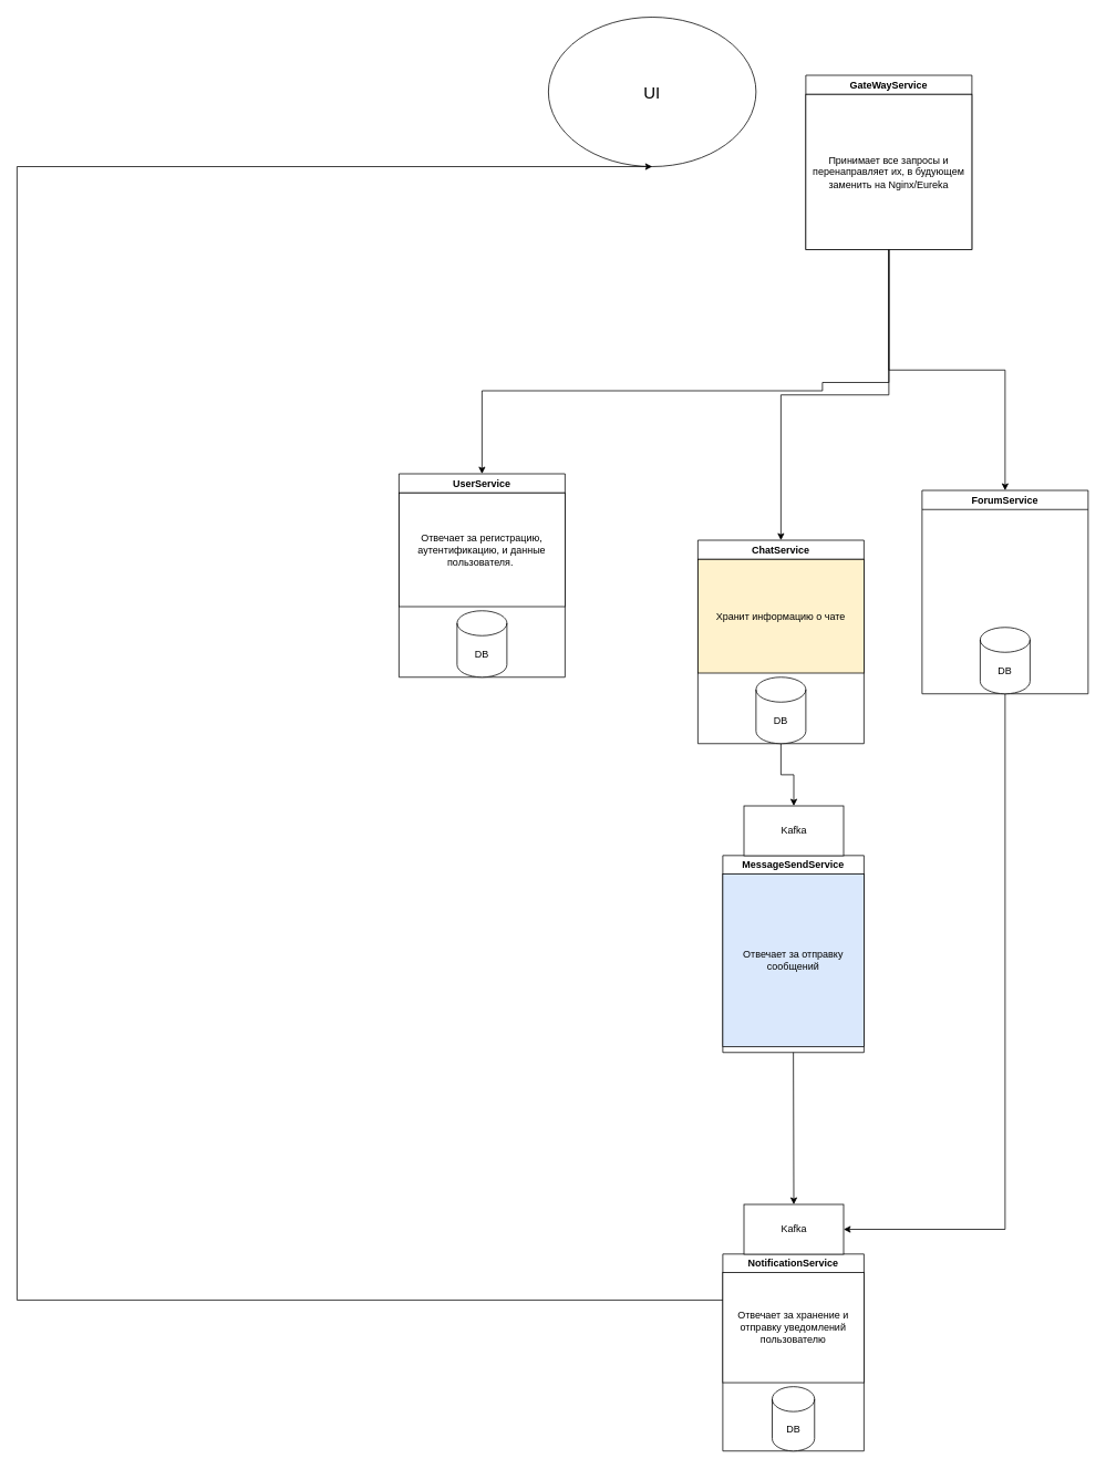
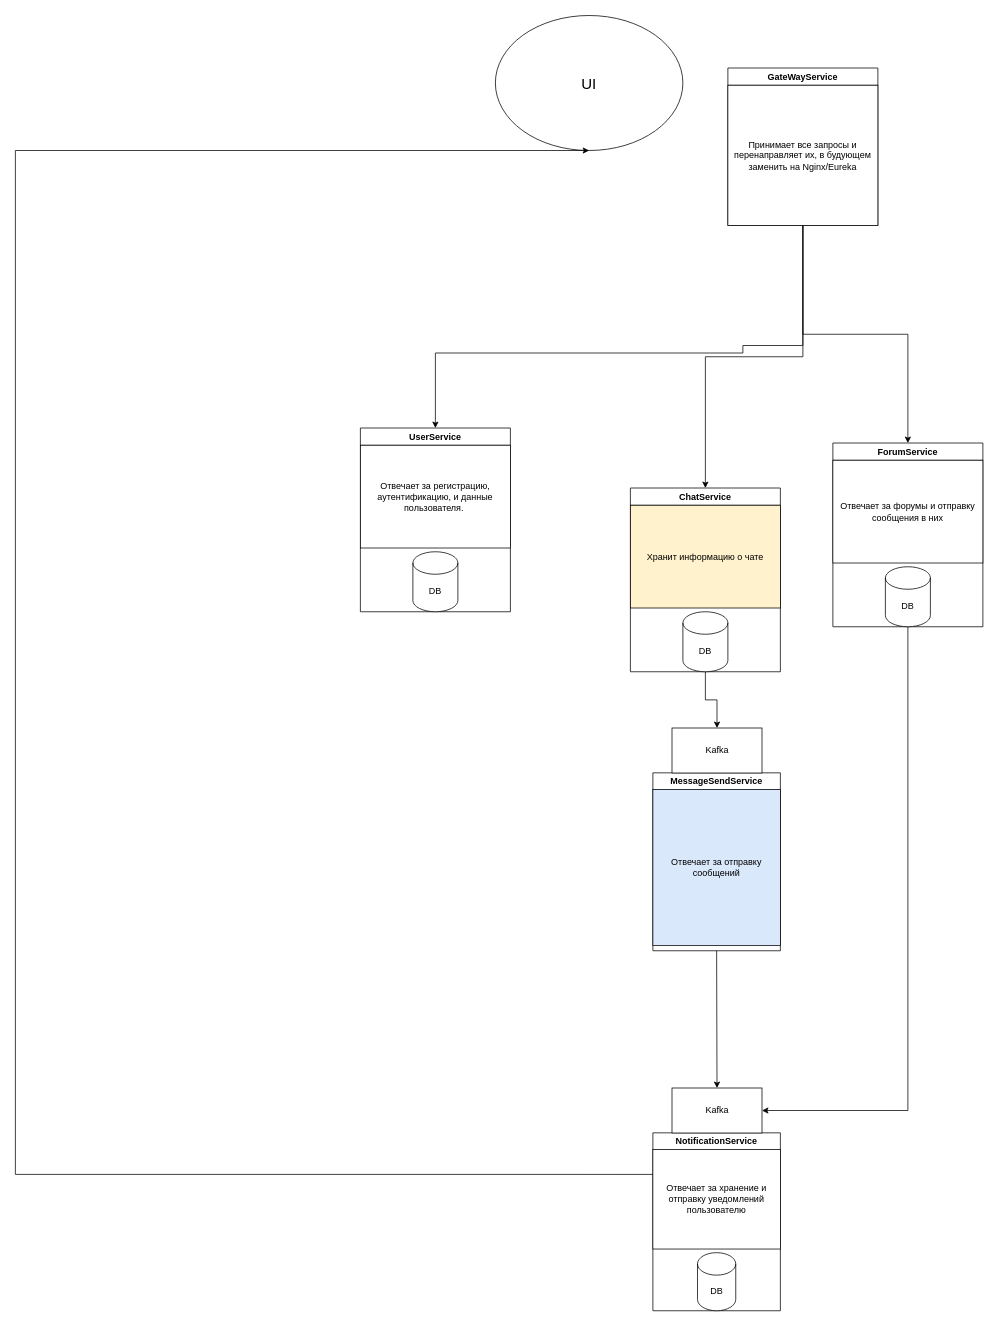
  <mxCell id="0" />
  <mxCell id="1" parent="0" />
  <mxCell id="2" value="" style="group" vertex="1" connectable="0" parent="1"><mxGeometry x="870" y="1450" width="170" height="297" as="geometry" /></mxCell>
  <mxCell id="3" value="NotificationService" style="swimlane;whiteSpace=wrap;html=1;container=0;" vertex="1" parent="2"><mxGeometry y="59.778" width="170" height="237.222" as="geometry"><mxRectangle y="60" width="130" height="30" as="alternateBounds" /></mxGeometry></mxCell>
  <mxCell id="4" value="&lt;div&gt;Отвечает за хранение и отправку уведомлений пользователю&lt;/div&gt;" style="whiteSpace=wrap;html=1;container=0;" vertex="1" parent="2"><mxGeometry y="82.048" width="170" height="132.651" as="geometry"><mxRectangle y="20" width="510" height="30" as="alternateBounds" /></mxGeometry></mxCell>
  <mxCell id="5" value="DB" style="shape=cylinder3;whiteSpace=wrap;html=1;boundedLbl=1;backgroundOutline=1;size=15;container=0;" vertex="1" parent="2"><mxGeometry x="59.5" y="219.54" width="51.0" height="77.46" as="geometry"><mxRectangle x="70" y="165" width="90" height="30" as="alternateBounds" /></mxGeometry></mxCell>
  <mxCell id="6" value="Kafka" style="rounded=0;whiteSpace=wrap;html=1;container=0;" vertex="1" parent="2"><mxGeometry x="25.5" width="120" height="60" as="geometry" /></mxCell>
  <mxCell id="7" style="edgeStyle=orthogonalEdgeStyle;rounded=0;orthogonalLoop=1;jettySize=auto;html=1;exitX=0.5;exitY=1;exitDx=0;exitDy=0;exitPerimeter=0;entryX=1;entryY=0.5;entryDx=0;entryDy=0;" edge="1" parent="1" source="11" target="6"><mxGeometry relative="1" as="geometry" /></mxCell>
  <mxCell id="8" value="" style="group" vertex="1" connectable="0" parent="1"><mxGeometry x="1110" y="590" width="200" height="245" as="geometry" /></mxCell>
  <mxCell id="9" value="ForumService" style="swimlane;whiteSpace=wrap;html=1;container=0;" vertex="1" parent="8"><mxGeometry width="200" height="245" as="geometry"><mxRectangle x="370" y="200" width="130" height="30" as="alternateBounds" /></mxGeometry></mxCell>
+ <mxCell id="10" value="Отвечает за форумы и отправку сообщения в них" style="whiteSpace=wrap;html=1;container=0;" vertex="1" parent="8"><mxGeometry y="23" width="200" height="137" as="geometry"><mxRectangle y="20" width="510" height="30" as="alternateBounds" /></mxGeometry></mxCell>
  <mxCell id="11" value="DB" style="shape=cylinder3;whiteSpace=wrap;html=1;boundedLbl=1;backgroundOutline=1;size=15;container=0;" vertex="1" parent="8"><mxGeometry x="70" y="165" width="60" height="80" as="geometry" /></mxCell>
  <mxCell id="12" value="" style="group" vertex="1" connectable="0" parent="1"><mxGeometry x="480" y="570" width="200" height="245" as="geometry" /></mxCell>
  <mxCell id="13" value="&lt;div&gt;UserService&lt;br&gt;&lt;/div&gt;" style="swimlane;whiteSpace=wrap;html=1;container=0;" vertex="1" parent="12"><mxGeometry width="200" height="245" as="geometry"><mxRectangle x="370" y="200" width="130" height="30" as="alternateBounds" /></mxGeometry></mxCell>
  <mxCell id="14" value="Отвечает за регистрацию, аутентификацию, и данные пользователя.&amp;nbsp; " style="whiteSpace=wrap;html=1;container=0;" vertex="1" parent="12"><mxGeometry y="23" width="200" height="137" as="geometry"><mxRectangle y="20" width="510" height="30" as="alternateBounds" /></mxGeometry></mxCell>
  <mxCell id="15" value="DB" style="shape=cylinder3;whiteSpace=wrap;html=1;boundedLbl=1;backgroundOutline=1;size=15;container=0;" vertex="1" parent="12"><mxGeometry x="70" y="165" width="60" height="80" as="geometry" /></mxCell>
  <mxCell id="16" value="" style="group" vertex="1" connectable="0" parent="1"><mxGeometry x="970" y="90" width="200" height="210" as="geometry" /></mxCell>
  <mxCell id="17" value="&lt;div&gt;GateWayService&lt;/div&gt;" style="swimlane;whiteSpace=wrap;html=1;container=0;" vertex="1" parent="16"><mxGeometry width="200" height="210" as="geometry"><mxRectangle x="370" y="200" width="130" height="30" as="alternateBounds" /></mxGeometry></mxCell>
  <mxCell id="18" value="Принимает все запросы и перенаправляет их, в будующем заменить на Nginx/Eureka" style="whiteSpace=wrap;html=1;container=0;" vertex="1" parent="16"><mxGeometry y="23" width="200" height="187" as="geometry"><mxRectangle y="20" width="510" height="30" as="alternateBounds" /></mxGeometry></mxCell>
  <mxCell id="19" style="edgeStyle=orthogonalEdgeStyle;rounded=0;orthogonalLoop=1;jettySize=auto;html=1;exitX=0.5;exitY=1;exitDx=0;exitDy=0;" edge="1" parent="1" source="18" target="9"><mxGeometry relative="1" as="geometry" /></mxCell>
  <mxCell id="20" style="edgeStyle=orthogonalEdgeStyle;rounded=0;orthogonalLoop=1;jettySize=auto;html=1;exitX=0.5;exitY=1;exitDx=0;exitDy=0;" edge="1" parent="1" source="18" target="13"><mxGeometry relative="1" as="geometry"><Array as="points"><mxPoint x="1070" y="460" /><mxPoint x="990" y="460" /><mxPoint x="990" y="470" /><mxPoint x="580" y="470" /></Array></mxGeometry></mxCell>
  <mxCell id="21" value="" style="group" vertex="1" connectable="0" parent="1"><mxGeometry x="840" y="650" width="200" height="245" as="geometry" /></mxCell>
  <mxCell id="22" value="ChatService" style="swimlane;whiteSpace=wrap;html=1;container=0;" vertex="1" parent="21"><mxGeometry width="200" height="245" as="geometry"><mxRectangle x="370" y="200" width="130" height="30" as="alternateBounds" /></mxGeometry></mxCell>
  <mxCell id="23" value="Хранит информацию о чате" style="whiteSpace=wrap;html=1;container=0;fillColor=#fff2cc;" vertex="1" parent="21"><mxGeometry y="23" width="200" height="137" as="geometry"><mxRectangle y="20" width="510" height="30" as="alternateBounds" /></mxGeometry></mxCell>
  <mxCell id="24" value="DB" style="shape=cylinder3;whiteSpace=wrap;html=1;boundedLbl=1;backgroundOutline=1;size=15;container=0;" vertex="1" parent="21"><mxGeometry x="70" y="165" width="60" height="80" as="geometry" /></mxCell>
  <mxCell id="25" value="UI" style="ellipse;whiteSpace=wrap;html=1;fontSize=20;" vertex="1" parent="1"><mxGeometry x="660" y="20" width="250" height="180" as="geometry" /></mxCell>
  <mxCell id="26" style="edgeStyle=orthogonalEdgeStyle;rounded=0;orthogonalLoop=1;jettySize=auto;html=1;exitX=0.5;exitY=1;exitDx=0;exitDy=0;" edge="1" parent="1" source="18" target="22"><mxGeometry relative="1" as="geometry" /></mxCell>
  <mxCell id="27" value="" style="group" vertex="1" connectable="0" parent="1"><mxGeometry x="870" y="970" width="170" height="297" as="geometry" /></mxCell>
  <mxCell id="28" value="MessageSendService" style="swimlane;whiteSpace=wrap;html=1;container=0;" vertex="1" parent="27"><mxGeometry y="59.778" width="170" height="237.222" as="geometry"><mxRectangle y="60" width="130" height="30" as="alternateBounds" /></mxGeometry></mxCell>
  <mxCell id="29" value="Отвечает за отправку сообщений" style="whiteSpace=wrap;html=1;container=0;fillColor=#dae8fc;" vertex="1" parent="27"><mxGeometry y="82.05" width="170" height="207.95" as="geometry"><mxRectangle y="20" width="510" height="30" as="alternateBounds" /></mxGeometry></mxCell>
  <mxCell id="30" value="Kafka" style="rounded=0;whiteSpace=wrap;html=1;container=0;" vertex="1" parent="27"><mxGeometry x="25.5" width="120" height="60" as="geometry" /></mxCell>
  <mxCell id="31" style="edgeStyle=orthogonalEdgeStyle;rounded=0;orthogonalLoop=1;jettySize=auto;html=1;exitX=0.5;exitY=1;exitDx=0;exitDy=0;exitPerimeter=0;entryX=0.5;entryY=0;entryDx=0;entryDy=0;" edge="1" parent="1" source="24" target="30"><mxGeometry relative="1" as="geometry" /></mxCell>
  <mxCell id="32" style="edgeStyle=orthogonalEdgeStyle;rounded=0;orthogonalLoop=1;jettySize=auto;html=1;exitX=0.5;exitY=1;exitDx=0;exitDy=0;exitPerimeter=0;entryX=0.5;entryY=0;entryDx=0;entryDy=0;" edge="1" parent="1" target="6"><mxGeometry relative="1" as="geometry"><mxPoint x="955" y="1267" as="sourcePoint" /></mxGeometry></mxCell>
  <mxCell id="33" style="edgeStyle=orthogonalEdgeStyle;rounded=0;orthogonalLoop=1;jettySize=auto;html=1;exitX=0;exitY=0.25;exitDx=0;exitDy=0;entryX=0.5;entryY=1;entryDx=0;entryDy=0;" edge="1" parent="1" source="4" target="25"><mxGeometry relative="1" as="geometry"><Array as="points"><mxPoint x="20" y="1565" /><mxPoint x="20" y="200" /></Array></mxGeometry></mxCell>
